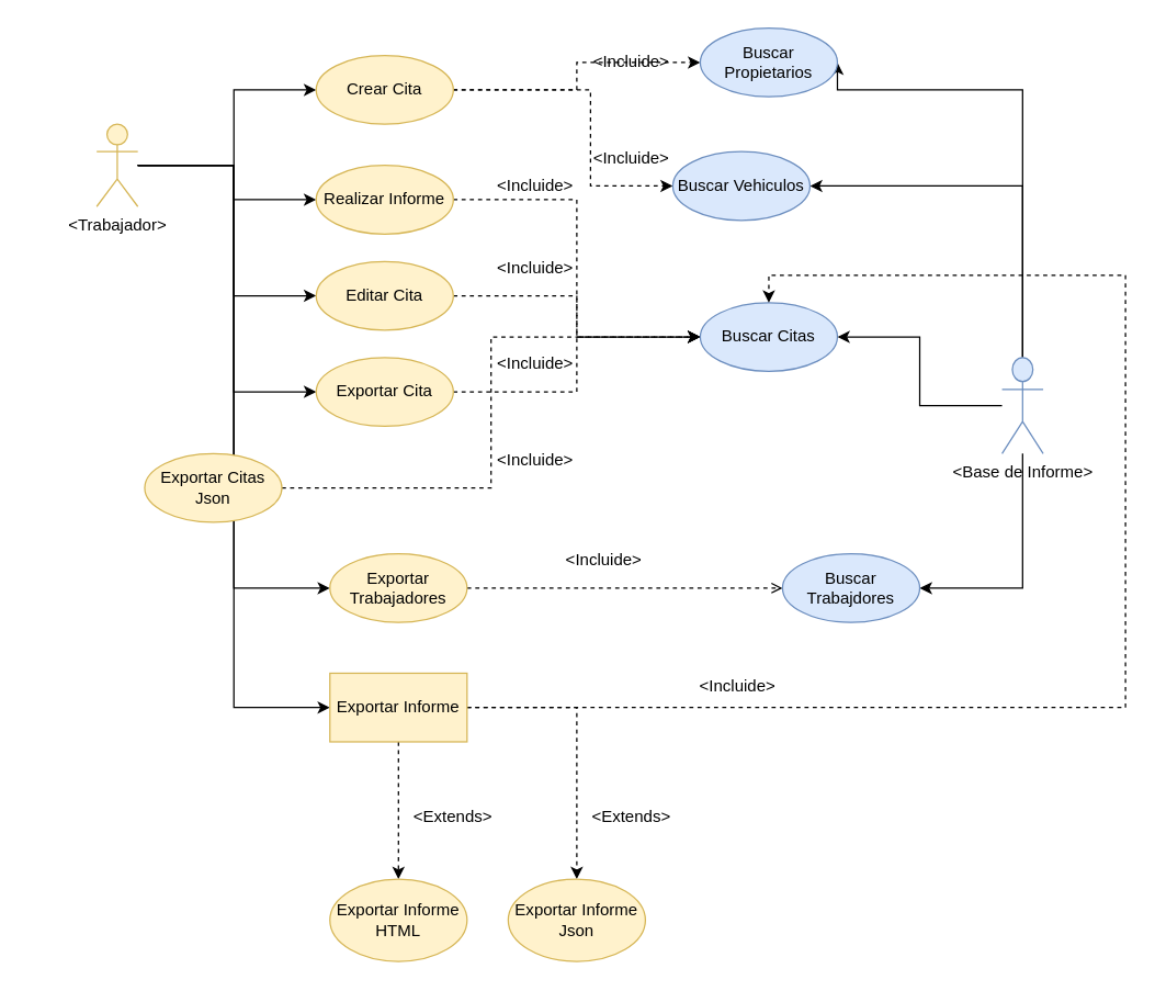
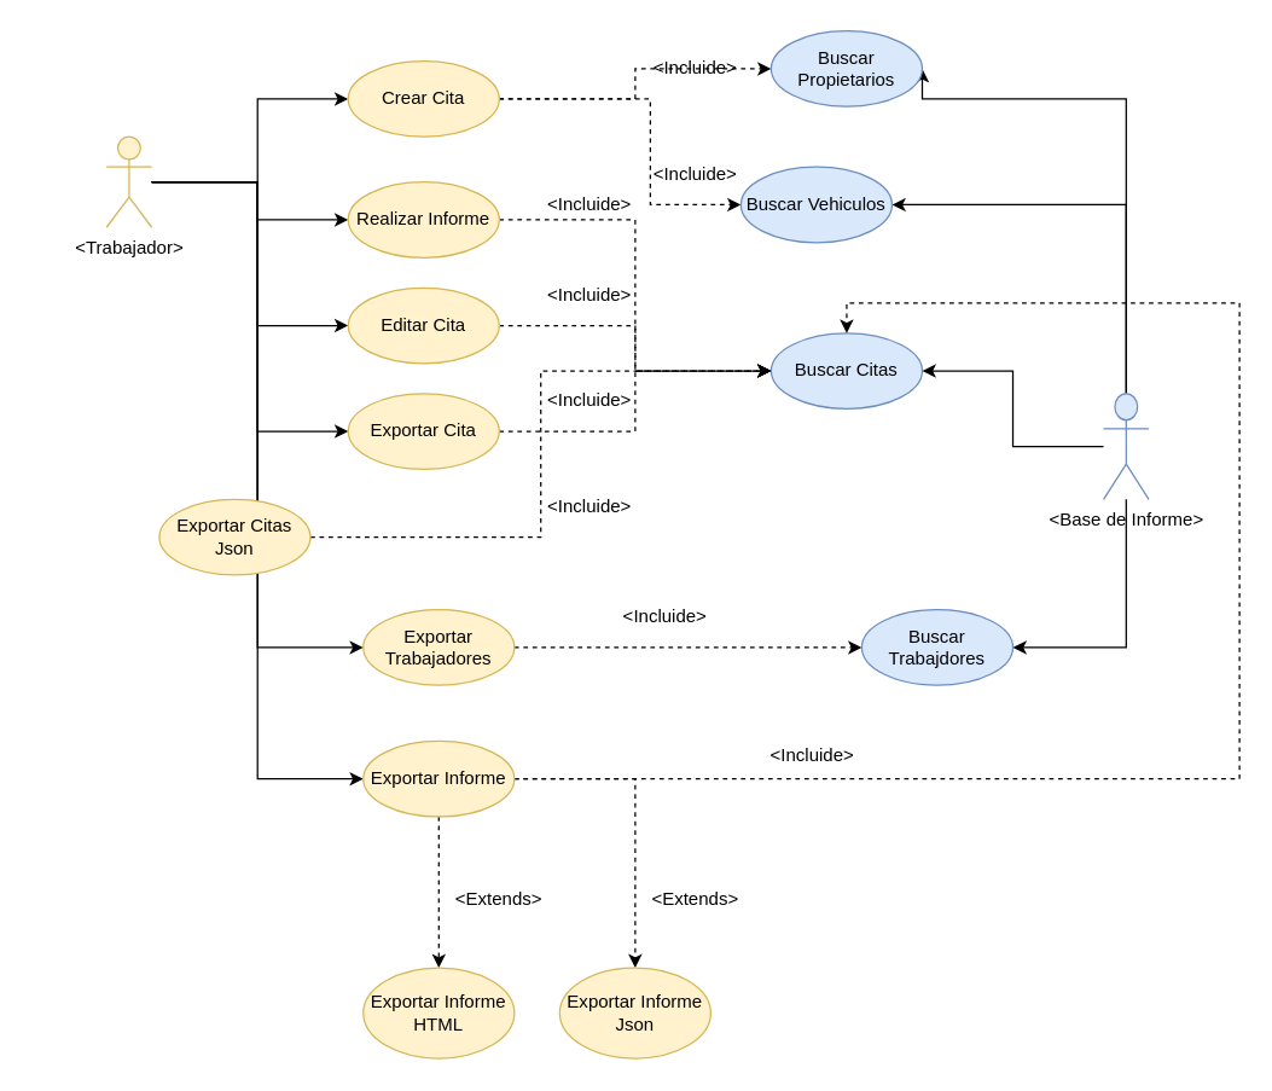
  <mxCell id="0" />
  <mxCell id="1" parent="0" />
  <mxCell id="2" style="edgeStyle=orthogonalEdgeStyle;rounded=0;orthogonalLoop=1;jettySize=auto;html=1;entryX=0;entryY=1;entryDx=0;entryDy=0;" parent="1" edge="1"><mxGeometry relative="1" as="geometry"><Array as="points"><mxPoint x="20" y="460" /><mxPoint x="20" y="120" /><mxPoint x="253" y="120" /></Array><mxPoint x="110" y="460" as="sourcePoint" /></mxGeometry></mxCell>
  <mxCell id="3" style="edgeStyle=orthogonalEdgeStyle;rounded=0;orthogonalLoop=1;jettySize=auto;html=1;entryX=0;entryY=0.5;entryDx=0;entryDy=0;" edge="1" parent="1" source="10" target="13"><mxGeometry relative="1" as="geometry"><Array as="points"><mxPoint x="170" y="120" /><mxPoint x="170" y="65" /></Array></mxGeometry></mxCell>
  <mxCell id="4" style="edgeStyle=orthogonalEdgeStyle;rounded=0;orthogonalLoop=1;jettySize=auto;html=1;entryX=0;entryY=0.5;entryDx=0;entryDy=0;" edge="1" parent="1" source="10" target="15"><mxGeometry relative="1" as="geometry"><Array as="points"><mxPoint x="170" y="120" /><mxPoint x="170" y="145" /></Array></mxGeometry></mxCell>
  <mxCell id="5" style="edgeStyle=orthogonalEdgeStyle;rounded=0;orthogonalLoop=1;jettySize=auto;html=1;entryX=0;entryY=0.5;entryDx=0;entryDy=0;" edge="1" parent="1" source="10" target="17"><mxGeometry relative="1" as="geometry"><Array as="points"><mxPoint x="170" y="120" /><mxPoint x="170" y="215" /></Array></mxGeometry></mxCell>
  <mxCell id="6" style="edgeStyle=orthogonalEdgeStyle;rounded=0;orthogonalLoop=1;jettySize=auto;html=1;entryX=0;entryY=0.5;entryDx=0;entryDy=0;" edge="1" parent="1" source="10" target="19"><mxGeometry relative="1" as="geometry"><Array as="points"><mxPoint x="170" y="120" /><mxPoint x="170" y="285" /></Array></mxGeometry></mxCell>
  <mxCell id="7" style="edgeStyle=orthogonalEdgeStyle;rounded=0;orthogonalLoop=1;jettySize=auto;html=1;entryX=0;entryY=0.5;entryDx=0;entryDy=0;" edge="1" parent="1" source="10" target="21"><mxGeometry relative="1" as="geometry"><Array as="points"><mxPoint x="170" y="120" /><mxPoint x="170" y="355" /></Array></mxGeometry></mxCell>
  <mxCell id="8" style="edgeStyle=orthogonalEdgeStyle;rounded=0;orthogonalLoop=1;jettySize=auto;html=1;entryX=0;entryY=0.5;entryDx=0;entryDy=0;" edge="1" parent="1" source="10" target="33"><mxGeometry relative="1" as="geometry"><Array as="points"><mxPoint x="170" y="120" /><mxPoint x="170" y="428" /></Array></mxGeometry></mxCell>
  <mxCell id="9" style="edgeStyle=orthogonalEdgeStyle;rounded=0;orthogonalLoop=1;jettySize=auto;html=1;entryX=0;entryY=0.5;entryDx=0;entryDy=0;" edge="1" parent="1" source="10" target="39"><mxGeometry relative="1" as="geometry" /></mxCell>
  <mxCell id="10" value="&amp;lt;Trabajador&amp;gt;" style="shape=umlActor;verticalLabelPosition=bottom;verticalAlign=top;html=1;outlineConnect=0;fillColor=#fff2cc;strokeColor=#d6b656;" vertex="1" parent="1"><mxGeometry x="70" y="90" width="30" height="60" as="geometry" /></mxCell>
  <mxCell id="11" style="edgeStyle=orthogonalEdgeStyle;rounded=0;orthogonalLoop=1;jettySize=auto;html=1;entryX=0;entryY=0.5;entryDx=0;entryDy=0;dashed=1;" edge="1" parent="1" source="13" target="45"><mxGeometry relative="1" as="geometry" /></mxCell>
  <mxCell id="12" style="edgeStyle=orthogonalEdgeStyle;rounded=0;orthogonalLoop=1;jettySize=auto;html=1;entryX=0;entryY=0.5;entryDx=0;entryDy=0;dashed=1;" edge="1" parent="1" source="13" target="46"><mxGeometry relative="1" as="geometry"><Array as="points"><mxPoint x="430" y="65" /><mxPoint x="430" y="135" /></Array></mxGeometry></mxCell>
  <mxCell id="13" value="Crear Cita" style="ellipse;whiteSpace=wrap;html=1;fillColor=#fff2cc;strokeColor=#d6b656;" vertex="1" parent="1"><mxGeometry x="230" y="40" width="100" height="50" as="geometry" /></mxCell>
  <mxCell id="14" style="edgeStyle=orthogonalEdgeStyle;rounded=0;orthogonalLoop=1;jettySize=auto;html=1;entryX=0;entryY=0.5;entryDx=0;entryDy=0;dashed=1;" edge="1" parent="1" source="15" target="22"><mxGeometry relative="1" as="geometry" /></mxCell>
  <mxCell id="15" value="Realizar Informe" style="ellipse;whiteSpace=wrap;html=1;fillColor=#fff2cc;strokeColor=#d6b656;" vertex="1" parent="1"><mxGeometry x="230" y="120" width="100" height="50" as="geometry" /></mxCell>
  <mxCell id="16" style="edgeStyle=orthogonalEdgeStyle;rounded=0;orthogonalLoop=1;jettySize=auto;html=1;entryX=0;entryY=0.5;entryDx=0;entryDy=0;dashed=1;" edge="1" parent="1" source="17" target="22"><mxGeometry relative="1" as="geometry"><mxPoint x="450" y="250" as="targetPoint" /><Array as="points"><mxPoint x="420" y="215" /><mxPoint x="420" y="245" /></Array></mxGeometry></mxCell>
  <mxCell id="17" value="Editar Cita" style="ellipse;whiteSpace=wrap;html=1;fillColor=#fff2cc;strokeColor=#d6b656;" vertex="1" parent="1"><mxGeometry x="230" y="190" width="100" height="50" as="geometry" /></mxCell>
  <mxCell id="18" style="edgeStyle=orthogonalEdgeStyle;rounded=0;orthogonalLoop=1;jettySize=auto;html=1;entryX=0;entryY=0.5;entryDx=0;entryDy=0;dashed=1;" edge="1" parent="1" source="19" target="22"><mxGeometry relative="1" as="geometry" /></mxCell>
  <mxCell id="19" value="Exportar Cita" style="ellipse;whiteSpace=wrap;html=1;fillColor=#fff2cc;strokeColor=#d6b656;" vertex="1" parent="1"><mxGeometry x="230" y="260" width="100" height="50" as="geometry" /></mxCell>
  <mxCell id="20" style="edgeStyle=orthogonalEdgeStyle;rounded=0;orthogonalLoop=1;jettySize=auto;html=1;entryX=0;entryY=0.5;entryDx=0;entryDy=0;dashed=1;" edge="1" parent="1" source="21" target="22"><mxGeometry relative="1" as="geometry" /></mxCell>
  <mxCell id="21" value="Exportar Citas Json" style="ellipse;whiteSpace=wrap;html=1;fillColor=#fff2cc;strokeColor=#d6b656;" vertex="1" parent="1"><mxGeometry x="105" y="330" width="100" height="50" as="geometry" /></mxCell>
  <mxCell id="22" value="Buscar Citas" style="ellipse;whiteSpace=wrap;html=1;fillColor=#dae8fc;strokeColor=#6c8ebf;" vertex="1" parent="1"><mxGeometry x="510" y="220" width="100" height="50" as="geometry" /></mxCell>
  <mxCell id="23" value="&amp;lt;Incluide&amp;gt;" style="text;html=1;strokeColor=none;fillColor=none;align=center;verticalAlign=middle;whiteSpace=wrap;rounded=0;" vertex="1" parent="1"><mxGeometry x="360" y="120" width="60" height="30" as="geometry" /></mxCell>
  <mxCell id="24" value="&amp;lt;Incluide&amp;gt;" style="text;html=1;strokeColor=none;fillColor=none;align=center;verticalAlign=middle;whiteSpace=wrap;rounded=0;" vertex="1" parent="1"><mxGeometry x="360" y="180" width="60" height="30" as="geometry" /></mxCell>
  <mxCell id="25" value="&amp;lt;Incluide&amp;gt;" style="text;html=1;strokeColor=none;fillColor=none;align=center;verticalAlign=middle;whiteSpace=wrap;rounded=0;" vertex="1" parent="1"><mxGeometry x="360" y="250" width="60" height="30" as="geometry" /></mxCell>
  <mxCell id="26" value="&amp;lt;Incluide&amp;gt;" style="text;html=1;strokeColor=none;fillColor=none;align=center;verticalAlign=middle;whiteSpace=wrap;rounded=0;" vertex="1" parent="1"><mxGeometry x="360" y="320" width="60" height="30" as="geometry" /></mxCell>
  <mxCell id="27" style="edgeStyle=orthogonalEdgeStyle;rounded=0;orthogonalLoop=1;jettySize=auto;html=1;entryX=1;entryY=0.5;entryDx=0;entryDy=0;" edge="1" parent="1" source="31" target="22"><mxGeometry relative="1" as="geometry" /></mxCell>
  <mxCell id="28" style="edgeStyle=orthogonalEdgeStyle;rounded=0;orthogonalLoop=1;jettySize=auto;html=1;entryX=1;entryY=0.5;entryDx=0;entryDy=0;" edge="1" parent="1" source="31" target="34"><mxGeometry relative="1" as="geometry"><Array as="points"><mxPoint x="745" y="428" /></Array></mxGeometry></mxCell>
  <mxCell id="29" style="edgeStyle=orthogonalEdgeStyle;rounded=0;orthogonalLoop=1;jettySize=auto;html=1;entryX=1;entryY=0.5;entryDx=0;entryDy=0;" edge="1" parent="1" source="31" target="45"><mxGeometry relative="1" as="geometry"><mxPoint x="740" y="60" as="targetPoint" /><Array as="points"><mxPoint x="745" y="65" /></Array></mxGeometry></mxCell>
  <mxCell id="30" style="edgeStyle=orthogonalEdgeStyle;rounded=0;orthogonalLoop=1;jettySize=auto;html=1;entryX=1;entryY=0.5;entryDx=0;entryDy=0;" edge="1" parent="1" source="31" target="46"><mxGeometry relative="1" as="geometry"><mxPoint x="740" y="120" as="targetPoint" /><Array as="points"><mxPoint x="745" y="135" /></Array></mxGeometry></mxCell>
  <mxCell id="31" value="&amp;lt;Base de Informe&amp;gt;" style="shape=umlActor;verticalLabelPosition=bottom;verticalAlign=top;html=1;outlineConnect=0;fillColor=#dae8fc;strokeColor=#6c8ebf;" vertex="1" parent="1"><mxGeometry x="730" y="260" width="30" height="70" as="geometry" /></mxCell>
- <mxCell id="32" style="edgeStyle=orthogonalEdgeStyle;rounded=0;orthogonalLoop=1;jettySize=auto;html=1;entryX=0;entryY=0.5;entryDx=0;entryDy=0;dashed=1;endArrow=open;" edge="1" parent="1" source="33" target="34"><mxGeometry relative="1" as="geometry" /></mxCell>
+ <mxCell id="32" style="edgeStyle=orthogonalEdgeStyle;rounded=0;orthogonalLoop=1;jettySize=auto;html=1;entryX=0;entryY=0.5;entryDx=0;entryDy=0;dashed=1;" edge="1" parent="1" source="33" target="34"><mxGeometry relative="1" as="geometry" /></mxCell>
  <mxCell id="33" value="Exportar Trabajadores" style="ellipse;whiteSpace=wrap;html=1;fillColor=#fff2cc;strokeColor=#d6b656;" vertex="1" parent="1"><mxGeometry x="240" y="403" width="100" height="50" as="geometry" /></mxCell>
  <mxCell id="34" value="Buscar Trabajdores" style="ellipse;whiteSpace=wrap;html=1;fillColor=#dae8fc;strokeColor=#6c8ebf;" vertex="1" parent="1"><mxGeometry x="570" y="403" width="100" height="50" as="geometry" /></mxCell>
  <mxCell id="35" value="&amp;lt;Incluide&amp;gt;" style="text;html=1;strokeColor=none;fillColor=none;align=center;verticalAlign=middle;whiteSpace=wrap;rounded=0;" vertex="1" parent="1"><mxGeometry x="410" y="393" width="60" height="30" as="geometry" /></mxCell>
  <mxCell id="36" style="edgeStyle=orthogonalEdgeStyle;rounded=0;orthogonalLoop=1;jettySize=auto;html=1;entryX=0.5;entryY=0;entryDx=0;entryDy=0;dashed=1;" edge="1" parent="1" source="39" target="40"><mxGeometry relative="1" as="geometry" /></mxCell>
  <mxCell id="37" style="edgeStyle=orthogonalEdgeStyle;rounded=0;orthogonalLoop=1;jettySize=auto;html=1;entryX=0.5;entryY=0;entryDx=0;entryDy=0;dashed=1;" edge="1" parent="1" source="39" target="42"><mxGeometry relative="1" as="geometry" /></mxCell>
  <mxCell id="38" style="edgeStyle=orthogonalEdgeStyle;rounded=0;orthogonalLoop=1;jettySize=auto;html=1;entryX=0.5;entryY=0;entryDx=0;entryDy=0;dashed=1;" edge="1" parent="1" source="39" target="22"><mxGeometry relative="1" as="geometry"><Array as="points"><mxPoint x="820" y="515" /><mxPoint x="820" y="200" /><mxPoint x="560" y="200" /></Array></mxGeometry></mxCell>
- <mxCell id="39" value="Exportar Informe" style="whiteSpace=wrap;html=1;fillColor=#fff2cc;strokeColor=#d6b656;rounded=0;" vertex="1" parent="1"><mxGeometry x="240" y="490" width="100" height="50" as="geometry" /></mxCell>
+ <mxCell id="39" value="Exportar Informe" style="ellipse;whiteSpace=wrap;html=1;fillColor=#fff2cc;strokeColor=#d6b656;" vertex="1" parent="1"><mxGeometry x="240" y="490" width="100" height="50" as="geometry" /></mxCell>
  <mxCell id="40" value="Exportar Informe HTML" style="ellipse;whiteSpace=wrap;html=1;fillColor=#fff2cc;strokeColor=#d6b656;" vertex="1" parent="1"><mxGeometry x="240" y="640" width="100" height="60" as="geometry" /></mxCell>
  <mxCell id="41" value="&amp;lt;Extends&amp;gt;" style="text;html=1;strokeColor=none;fillColor=none;align=center;verticalAlign=middle;whiteSpace=wrap;rounded=0;" vertex="1" parent="1"><mxGeometry x="300" y="580" width="60" height="30" as="geometry" /></mxCell>
  <mxCell id="42" value="Exportar Informe&lt;br&gt;Json" style="ellipse;whiteSpace=wrap;html=1;fillColor=#fff2cc;strokeColor=#d6b656;" vertex="1" parent="1"><mxGeometry x="370" y="640" width="100" height="60" as="geometry" /></mxCell>
  <mxCell id="43" value="&amp;lt;Extends&amp;gt;" style="text;html=1;strokeColor=none;fillColor=none;align=center;verticalAlign=middle;whiteSpace=wrap;rounded=0;" vertex="1" parent="1"><mxGeometry x="430" y="580" width="60" height="30" as="geometry" /></mxCell>
  <mxCell id="44" value="&amp;lt;Incluide&amp;gt;" style="text;html=1;strokeColor=none;fillColor=none;align=center;verticalAlign=middle;whiteSpace=wrap;rounded=0;" vertex="1" parent="1"><mxGeometry x="510" y="490" width="55" height="20" as="geometry" /></mxCell>
  <mxCell id="45" value="Buscar Propietarios" style="ellipse;whiteSpace=wrap;html=1;fillColor=#dae8fc;strokeColor=#6c8ebf;" vertex="1" parent="1"><mxGeometry x="510" y="20" width="100" height="50" as="geometry" /></mxCell>
  <mxCell id="46" value="Buscar Vehiculos" style="ellipse;whiteSpace=wrap;html=1;fillColor=#dae8fc;strokeColor=#6c8ebf;" vertex="1" parent="1"><mxGeometry x="490" y="110" width="100" height="50" as="geometry" /></mxCell>
  <mxCell id="47" value="&amp;lt;Incluide&amp;gt;" style="text;html=1;strokeColor=none;fillColor=none;align=center;verticalAlign=middle;whiteSpace=wrap;rounded=0;" vertex="1" parent="1"><mxGeometry x="430" y="100" width="60" height="30" as="geometry" /></mxCell>
  <mxCell id="48" value="&amp;lt;Incluide&amp;gt;" style="text;html=1;strokeColor=none;fillColor=none;align=center;verticalAlign=middle;whiteSpace=wrap;rounded=0;" vertex="1" parent="1"><mxGeometry x="430" y="30" width="60" height="30" as="geometry" /></mxCell>
